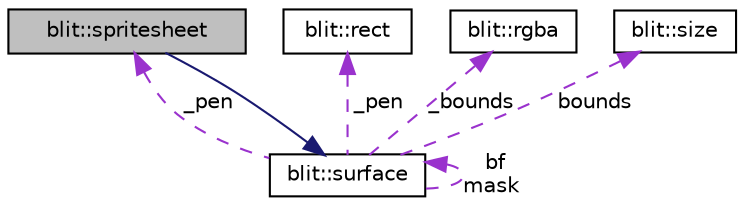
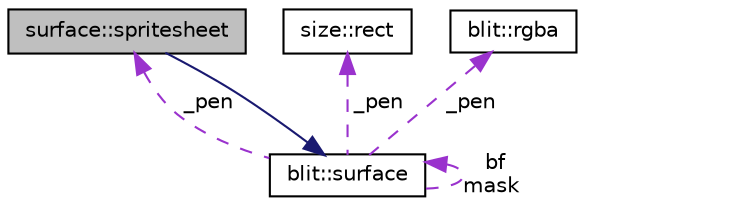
  digraph {
    node [color=black fillcolor=white fontname=Helvetica fontsize=10 shape=record style=filled]
    edge [color=darkorchid3 dir=back fontname=Helvetica fontsize=10 labelfontname=Helvetica labelfontsize=10 style=dashed]
-   n1 [fillcolor=grey75 fontcolor=black height=0.2 label="blit::spritesheet" width=0.4]
+   n1 [fillcolor=grey75 fontcolor=black height=0.2 label="surface::spritesheet" width=0.4]
    n2 [height=0.2 label="blit::surface" width=0.4]
-   n3 [height=0.2 label="blit::rect" width=0.4]
+   n3 [height=0.2 label="size::rect" width=0.4]
    n4 [height=0.2 label="blit::rgba" width=0.4]
-   n5 [height=0.2 label="blit::size" width=0.4]
    n1 -> n2 [label=" _pen"]
    n2 -> n1 [color=midnightblue style=solid]
    n2 -> n2 [label=" bf\nmask"]
    n3 -> n2 [label=" _pen"]
-   n4 -> n2 [label=" _bounds"]
-   n5 -> n2 [label=" bounds"]
+   n4 -> n2 [label=" _pen"]
  }
